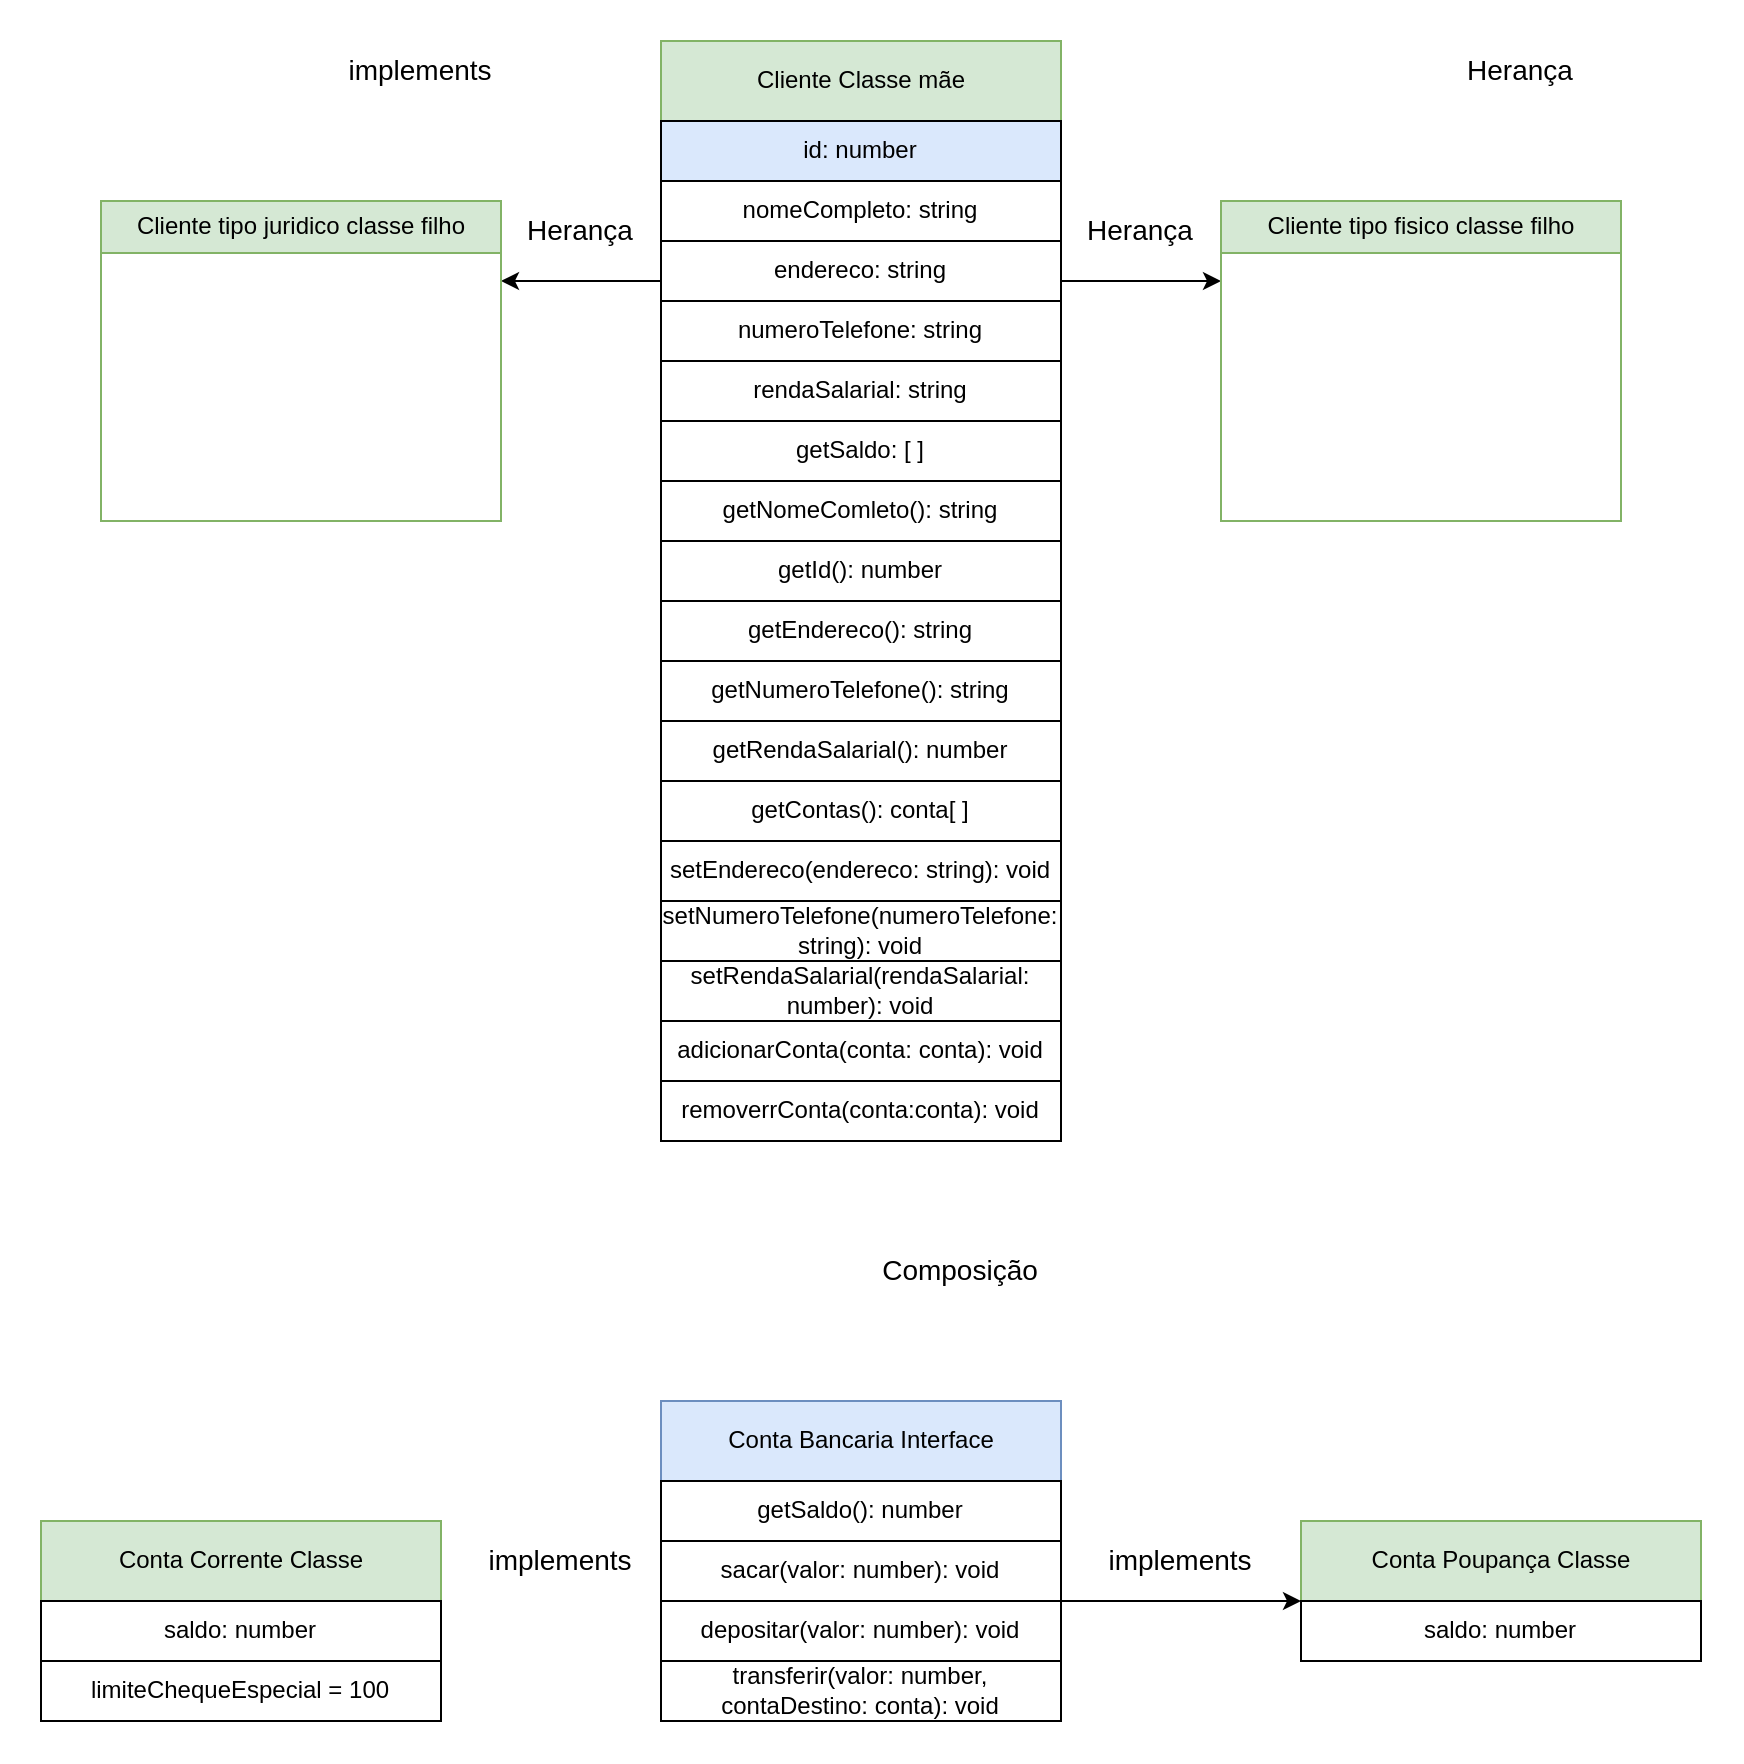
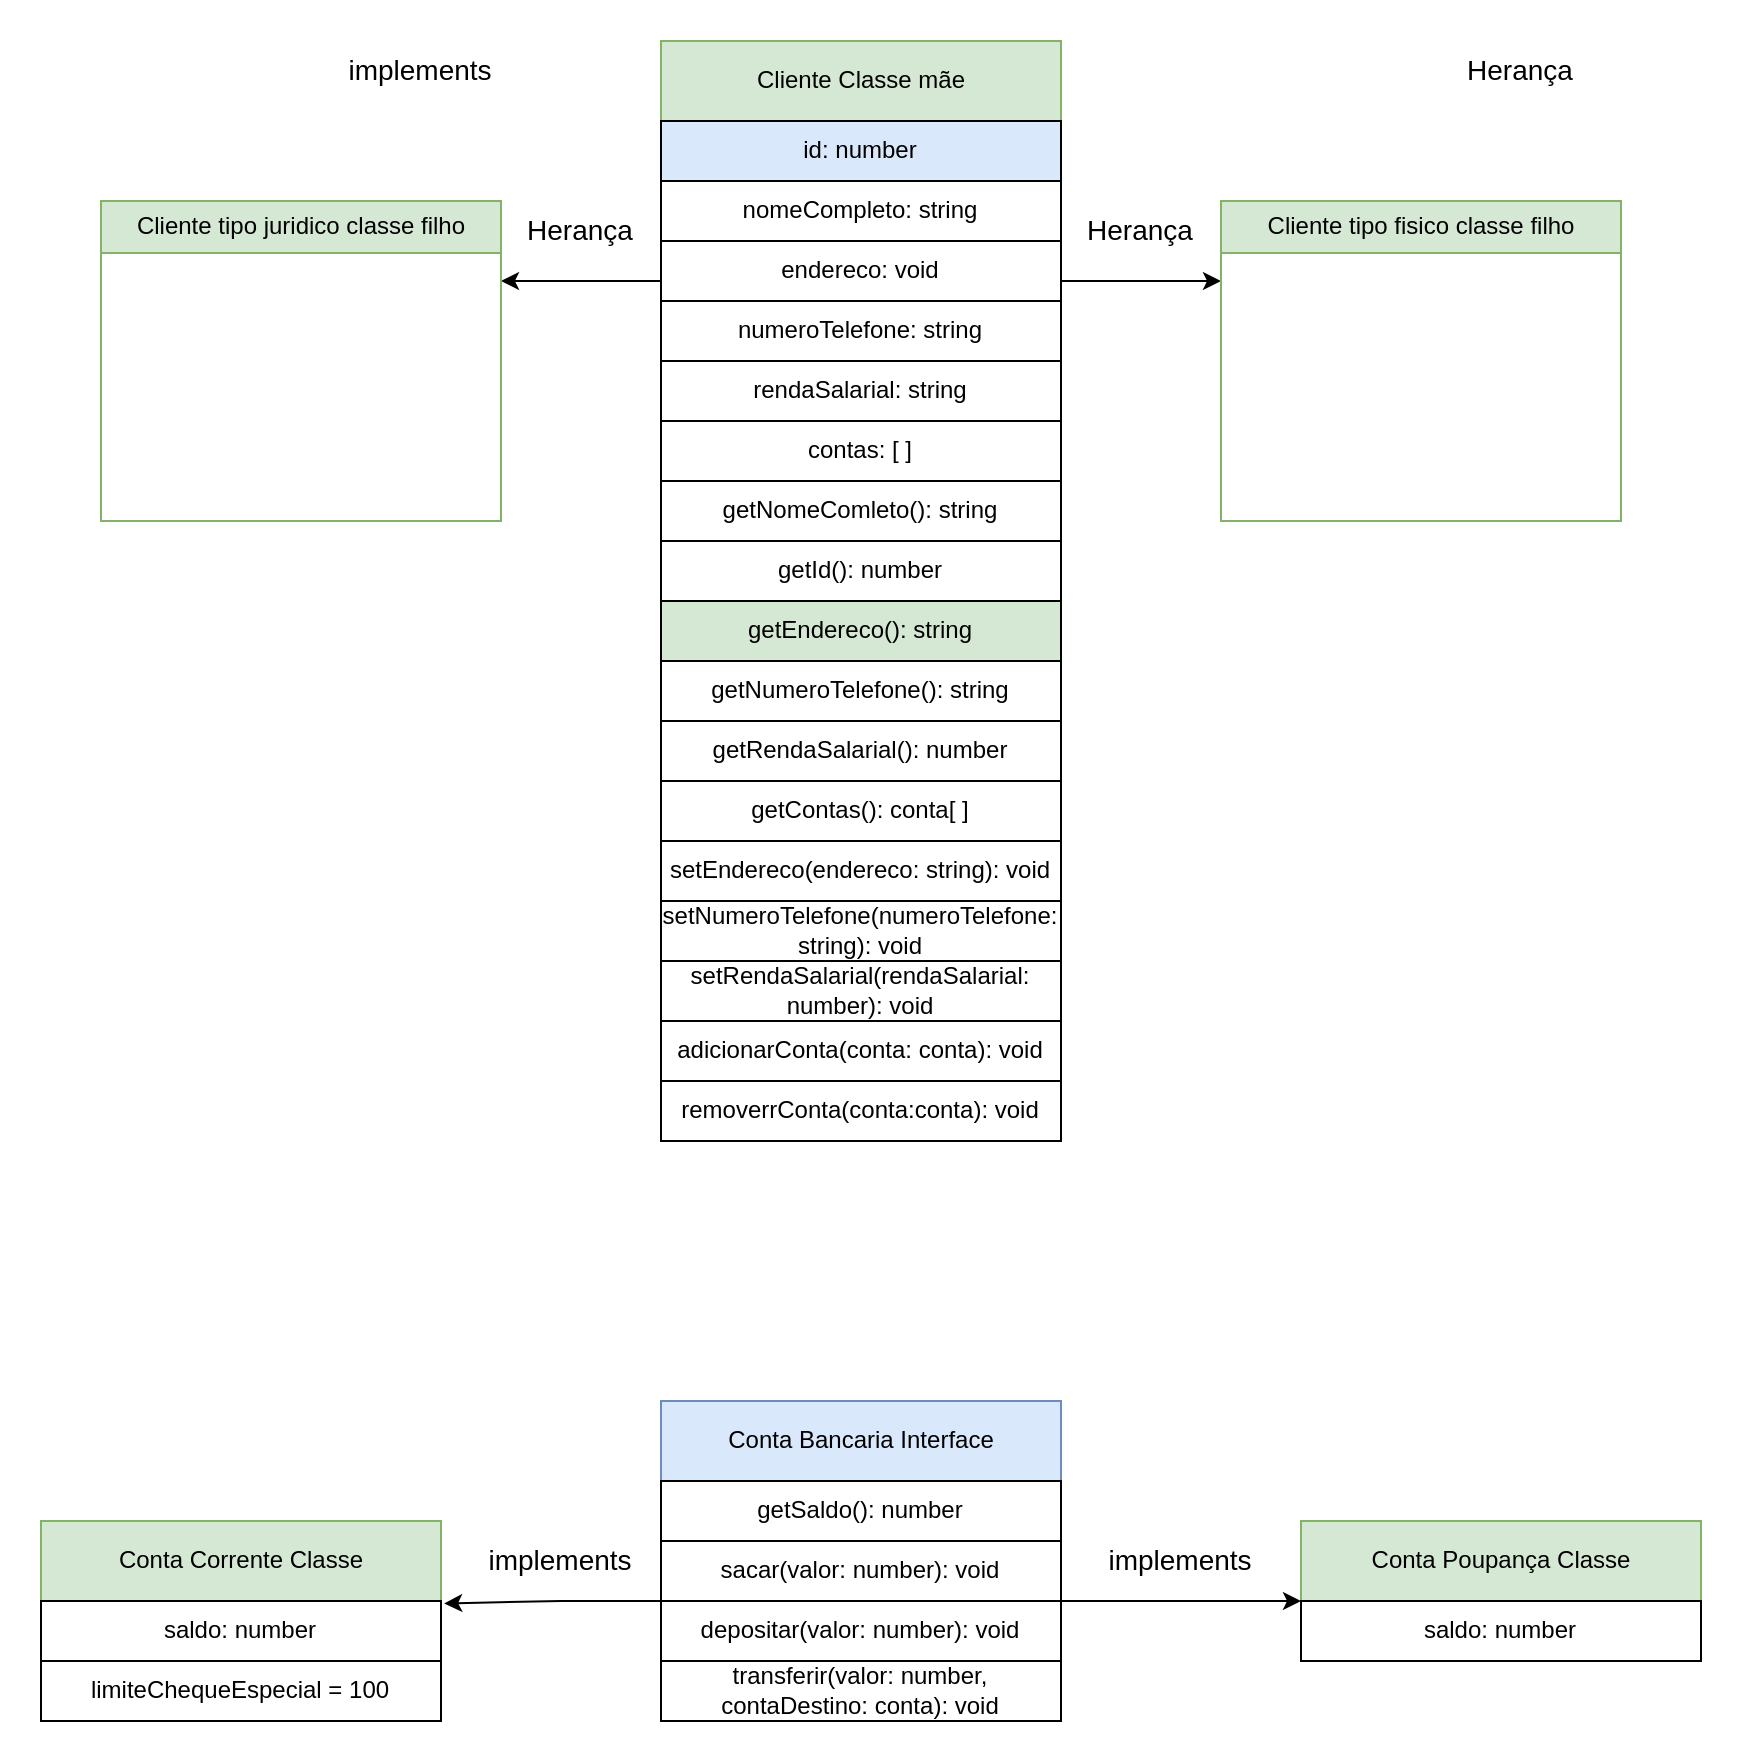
  <mxCell id="0" />
  <mxCell id="1" parent="0" />
+ <mxCell id="2" value="" style="rounded=0;orthogonalLoop=1;jettySize=auto;html=1;entryX=1.008;entryY=0.412;entryDx=0;entryDy=0;entryPerimeter=0;exitX=0;exitY=0;exitDx=0;exitDy=0;" parent="1" target="8" edge="1" source="6"><mxGeometry relative="1" as="geometry"><mxPoint x="330" y="580" as="sourcePoint" /><mxPoint x="250" y="580" as="targetPoint" /><Array as="points"><mxPoint x="280" y="800" /></Array></mxGeometry></mxCell>
  <mxCell id="3" value="Conta Bancaria Interface" style="swimlane;fontStyle=0;childLayout=stackLayout;horizontal=1;startSize=40;fillColor=#dae8fc;horizontalStack=0;resizeParent=1;resizeParentMax=0;resizeLast=0;collapsible=1;marginBottom=0;html=1;strokeColor=#6c8ebf;" parent="1" vertex="1"><mxGeometry x="330" y="700" width="200" height="160" as="geometry"><mxRectangle x="350" y="190" width="60" height="30" as="alternateBounds" /></mxGeometry></mxCell>
  <mxCell id="4" value="getSaldo(): number" style="whiteSpace=wrap;html=1;fontStyle=0;startSize=40;" vertex="1" parent="3"><mxGeometry y="40" width="200" height="30" as="geometry" /></mxCell>
  <mxCell id="5" value="sacar(valor: number): void" style="whiteSpace=wrap;html=1;fontStyle=0;startSize=40;" vertex="1" parent="3"><mxGeometry y="70" width="200" height="30" as="geometry" /></mxCell>
  <mxCell id="6" value="depositar(valor: number): void" style="whiteSpace=wrap;html=1;fontStyle=0;startSize=40;" vertex="1" parent="3"><mxGeometry y="100" width="200" height="30" as="geometry" /></mxCell>
  <mxCell id="7" value="transferir(valor: number, contaDestino: conta): void" style="whiteSpace=wrap;html=1;fontStyle=0;startSize=40;" vertex="1" parent="3"><mxGeometry y="130" width="200" height="30" as="geometry" /></mxCell>
  <mxCell id="8" value="Conta Corrente Classe" style="swimlane;fontStyle=0;childLayout=stackLayout;horizontal=1;startSize=40;fillColor=#d5e8d4;horizontalStack=0;resizeParent=1;resizeParentMax=0;resizeLast=0;collapsible=1;marginBottom=0;html=1;strokeColor=#82b366;" parent="1" vertex="1"><mxGeometry x="20" y="760" width="200" height="100" as="geometry"><mxRectangle x="350" y="190" width="60" height="30" as="alternateBounds" /></mxGeometry></mxCell>
  <mxCell id="9" value="saldo: number" style="whiteSpace=wrap;html=1;fontStyle=0;startSize=40;" vertex="1" parent="8"><mxGeometry y="40" width="200" height="30" as="geometry" /></mxCell>
  <mxCell id="10" value="limiteChequeEspecial = 100" style="whiteSpace=wrap;html=1;fontStyle=0;startSize=40;" vertex="1" parent="8"><mxGeometry y="70" width="200" height="30" as="geometry" /></mxCell>
  <mxCell id="11" value="&lt;font style=&quot;font-size: 14px;&quot;&gt;implements&lt;/font&gt;" style="text;html=1;align=center;verticalAlign=middle;whiteSpace=wrap;rounded=0;strokeWidth=4;strokeColor=none;fillColor=none;glass=0;shadow=0;" parent="1" vertex="1"><mxGeometry x="250" y="765" width="60" height="30" as="geometry" /></mxCell>
  <mxCell id="12" value="Conta Poupança Classe" style="swimlane;fontStyle=0;childLayout=stackLayout;horizontal=1;startSize=40;fillColor=#d5e8d4;horizontalStack=0;resizeParent=1;resizeParentMax=0;resizeLast=0;collapsible=1;marginBottom=0;html=1;strokeColor=#82b366;" parent="1" vertex="1"><mxGeometry x="650" y="760" width="200" height="70" as="geometry"><mxRectangle x="350" y="190" width="60" height="30" as="alternateBounds" /></mxGeometry></mxCell>
  <mxCell id="13" value="saldo: number" style="whiteSpace=wrap;html=1;fontStyle=0;startSize=40;" vertex="1" parent="12"><mxGeometry y="40" width="200" height="30" as="geometry" /></mxCell>
  <mxCell id="14" style="edgeStyle=none;rounded=0;orthogonalLoop=1;jettySize=auto;html=1;entryX=0;entryY=0;entryDx=0;entryDy=0;exitX=1;exitY=0;exitDx=0;exitDy=0;" parent="1" source="6" target="13" edge="1"><mxGeometry relative="1" as="geometry"><mxPoint x="610" y="580" as="targetPoint" /><mxPoint x="530" y="580" as="sourcePoint" /><Array as="points" /></mxGeometry></mxCell>
  <mxCell id="15" value="&lt;font style=&quot;font-size: 14px;&quot;&gt;implements&lt;/font&gt;" style="text;html=1;align=center;verticalAlign=middle;whiteSpace=wrap;rounded=0;strokeWidth=4;strokeColor=none;fillColor=none;glass=0;shadow=0;" parent="1" vertex="1"><mxGeometry x="560" y="765" width="60" height="30" as="geometry" /></mxCell>
- <mxCell id="16" value="&lt;span style=&quot;font-size: 14px;&quot;&gt;Composição&lt;/span&gt;" style="text;html=1;align=center;verticalAlign=middle;whiteSpace=wrap;rounded=0;strokeWidth=4;strokeColor=none;fillColor=none;glass=0;shadow=0;" parent="1" vertex="1"><mxGeometry x="435" y="620" width="90" height="30" as="geometry" /></mxCell>
  <mxCell id="17" style="edgeStyle=none;rounded=0;orthogonalLoop=1;jettySize=auto;html=1;" parent="1" edge="1"><mxGeometry relative="1" as="geometry"><mxPoint x="610" y="140" as="targetPoint" /><Array as="points" /><mxPoint x="530" y="140" as="sourcePoint" /></mxGeometry></mxCell>
  <mxCell id="18" style="edgeStyle=none;rounded=0;orthogonalLoop=1;jettySize=auto;html=1;" parent="1" edge="1"><mxGeometry relative="1" as="geometry"><mxPoint x="250" y="140" as="targetPoint" /><Array as="points"><mxPoint x="290" y="140" /></Array><mxPoint x="330" y="140" as="sourcePoint" /></mxGeometry></mxCell>
  <mxCell id="19" value="Cliente Classe mãe" style="swimlane;fontStyle=0;childLayout=stackLayout;horizontal=1;startSize=40;fillColor=#d5e8d4;horizontalStack=0;resizeParent=1;resizeParentMax=0;resizeLast=0;collapsible=1;marginBottom=0;html=1;strokeColor=#82b366;" parent="1" vertex="1"><mxGeometry x="330" y="20" width="200" height="550" as="geometry"><mxRectangle x="320" y="40" width="60" height="30" as="alternateBounds" /></mxGeometry></mxCell>
  <mxCell id="20" value="id: number" style="whiteSpace=wrap;html=1;fillColor=#dae8fc;" vertex="1" parent="19"><mxGeometry y="40" width="200" height="30" as="geometry" /></mxCell>
  <mxCell id="21" value="nomeCompleto: string" style="whiteSpace=wrap;html=1;" vertex="1" parent="19"><mxGeometry y="70" width="200" height="30" as="geometry" /></mxCell>
- <mxCell id="22" value="endereco: string" style="whiteSpace=wrap;html=1;" vertex="1" parent="19"><mxGeometry y="100" width="200" height="30" as="geometry" /></mxCell>
+ <mxCell id="22" value="endereco: void" style="whiteSpace=wrap;html=1;" vertex="1" parent="19"><mxGeometry y="100" width="200" height="30" as="geometry" /></mxCell>
  <mxCell id="23" value="numeroTelefone: string" style="whiteSpace=wrap;html=1;" vertex="1" parent="19"><mxGeometry y="130" width="200" height="30" as="geometry" /></mxCell>
  <mxCell id="24" value="rendaSalarial: string" style="whiteSpace=wrap;html=1;" vertex="1" parent="19"><mxGeometry y="160" width="200" height="30" as="geometry" /></mxCell>
- <mxCell id="25" value="getSaldo: [ ]" style="whiteSpace=wrap;html=1;" vertex="1" parent="19"><mxGeometry y="190" width="200" height="30" as="geometry" /></mxCell>
+ <mxCell id="25" value="contas: [ ]" style="whiteSpace=wrap;html=1;" vertex="1" parent="19"><mxGeometry y="190" width="200" height="30" as="geometry" /></mxCell>
  <mxCell id="26" value="getNomeComleto(): string" style="whiteSpace=wrap;html=1;" vertex="1" parent="19"><mxGeometry y="220" width="200" height="30" as="geometry" /></mxCell>
  <mxCell id="27" value="getId(): number" style="whiteSpace=wrap;html=1;" vertex="1" parent="19"><mxGeometry y="250" width="200" height="30" as="geometry" /></mxCell>
- <mxCell id="28" value="getEndereco(): string" style="whiteSpace=wrap;html=1;" vertex="1" parent="19"><mxGeometry y="280" width="200" height="30" as="geometry" /></mxCell>
+ <mxCell id="28" value="getEndereco(): string" style="whiteSpace=wrap;html=1;fillColor=#d5e8d4;" vertex="1" parent="19"><mxGeometry y="280" width="200" height="30" as="geometry" /></mxCell>
  <mxCell id="29" value="getNumeroTelefone(): string" style="whiteSpace=wrap;html=1;" vertex="1" parent="19"><mxGeometry y="310" width="200" height="30" as="geometry" /></mxCell>
  <mxCell id="30" value="getRendaSalarial(): number" style="whiteSpace=wrap;html=1;" vertex="1" parent="19"><mxGeometry y="340" width="200" height="30" as="geometry" /></mxCell>
  <mxCell id="31" value="getContas(): conta[ ]" style="whiteSpace=wrap;html=1;" vertex="1" parent="19"><mxGeometry y="370" width="200" height="30" as="geometry" /></mxCell>
  <mxCell id="32" value="setEndereco(endereco: string): void" style="whiteSpace=wrap;html=1;" vertex="1" parent="19"><mxGeometry y="400" width="200" height="30" as="geometry" /></mxCell>
  <mxCell id="33" value="setNumeroTelefone(numeroTelefone: string): void" style="whiteSpace=wrap;html=1;" vertex="1" parent="19"><mxGeometry y="430" width="200" height="30" as="geometry" /></mxCell>
  <mxCell id="34" value="setRendaSalarial(rendaSalarial: number): void" style="whiteSpace=wrap;html=1;" vertex="1" parent="19"><mxGeometry y="460" width="200" height="30" as="geometry" /></mxCell>
  <mxCell id="35" value="adicionarConta(conta: conta): void" style="whiteSpace=wrap;html=1;" vertex="1" parent="19"><mxGeometry y="490" width="200" height="30" as="geometry" /></mxCell>
  <mxCell id="36" value="removerrConta(conta:conta): void" style="whiteSpace=wrap;html=1;" vertex="1" parent="19"><mxGeometry y="520" width="200" height="30" as="geometry" /></mxCell>
  <mxCell id="37" value="&lt;font style=&quot;font-size: 14px;&quot;&gt;implements&lt;/font&gt;" style="text;html=1;align=center;verticalAlign=middle;whiteSpace=wrap;rounded=0;strokeWidth=4;strokeColor=none;fillColor=none;glass=0;shadow=0;" parent="1" vertex="1"><mxGeometry x="180" y="20" width="60" height="30" as="geometry" /></mxCell>
  <mxCell id="38" value="Cliente tipo juridico classe filho" style="swimlane;fontStyle=0;childLayout=stackLayout;horizontal=1;startSize=26;fillColor=#d5e8d4;horizontalStack=0;resizeParent=1;resizeParentMax=0;resizeLast=0;collapsible=1;marginBottom=0;html=1;strokeColor=#82b366;" parent="1" vertex="1"><mxGeometry x="50" y="100" width="200" height="160" as="geometry"><mxRectangle x="350" y="190" width="60" height="30" as="alternateBounds" /></mxGeometry></mxCell>
  <mxCell id="39" value="Cliente tipo fisico classe filho" style="swimlane;fontStyle=0;childLayout=stackLayout;horizontal=1;startSize=26;fillColor=#d5e8d4;horizontalStack=0;resizeParent=1;resizeParentMax=0;resizeLast=0;collapsible=1;marginBottom=0;html=1;strokeColor=#82b366;" parent="1" vertex="1"><mxGeometry x="610" y="100" width="200" height="160" as="geometry"><mxRectangle x="350" y="190" width="60" height="30" as="alternateBounds" /></mxGeometry></mxCell>
  <mxCell id="40" value="&lt;span style=&quot;font-size: 14px;&quot;&gt;Herança&lt;/span&gt;" style="text;html=1;align=center;verticalAlign=middle;whiteSpace=wrap;rounded=0;strokeWidth=4;strokeColor=none;fillColor=none;glass=0;shadow=0;" parent="1" vertex="1"><mxGeometry x="730" y="20" width="60" height="30" as="geometry" /></mxCell>
  <mxCell id="41" value="&lt;span style=&quot;font-size: 14px;&quot;&gt;Herança&lt;/span&gt;" style="text;html=1;align=center;verticalAlign=middle;whiteSpace=wrap;rounded=0;strokeWidth=4;strokeColor=none;fillColor=none;glass=0;shadow=0;" parent="1" vertex="1"><mxGeometry x="540" y="100" width="60" height="30" as="geometry" /></mxCell>
  <mxCell id="42" value="&lt;span style=&quot;font-size: 14px;&quot;&gt;Herança&lt;/span&gt;" style="text;html=1;align=center;verticalAlign=middle;whiteSpace=wrap;rounded=0;strokeWidth=4;strokeColor=none;fillColor=none;glass=0;shadow=0;" vertex="1" parent="1"><mxGeometry x="260" y="100" width="60" height="30" as="geometry" /></mxCell>
